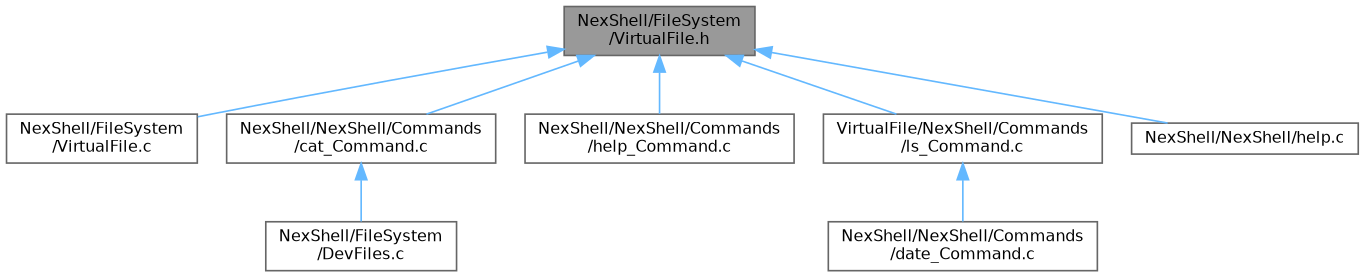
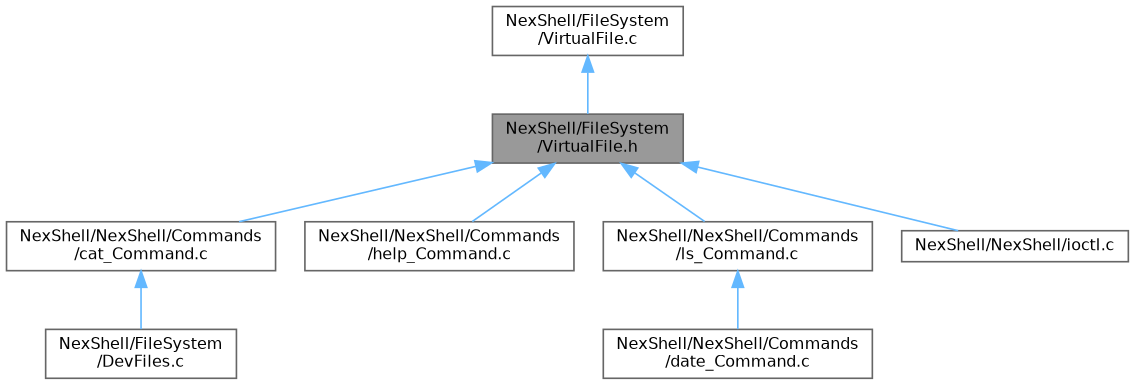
  digraph {
    node [color=grey40 fillcolor=white fontname=Helvetica fontsize=10 shape=box style=filled]
    edge [color=steelblue1 dir=back fontname=Helvetica fontsize=10 labelfontname=Helvetica labelfontsize=10 style=solid]
    n1 [color=gray40 fillcolor=grey60 fontcolor=black height=0.2 label="NexShell/FileSystem\l/VirtualFile.h" width=0.4]
    n2 [height=0.2 label="NexShell/FileSystem\l/VirtualFile.c" width=0.4]
    n3 [height=0.2 label="NexShell/NexShell/Commands\l/cat_Command.c" width=0.4]
    n4 [height=0.2 label="NexShell/NexShell/Commands\l/help_Command.c" width=0.4]
-   n5 [height=0.2 label="VirtualFile/NexShell/Commands\l/ls_Command.c" width=0.4]
-   n6 [height=0.2 label="NexShell/NexShell/help.c" width=0.4]
+   n5 [height=0.2 label="NexShell/NexShell/Commands\l/ls_Command.c" width=0.4]
+   n6 [height=0.2 label="NexShell/NexShell/ioctl.c" width=0.4]
    n7 [height=0.2 label="NexShell/FileSystem\l/DevFiles.c" width=0.4]
    n8 [height=0.2 label="NexShell/NexShell/Commands\l/date_Command.c" width=0.4]
-   n1 -> n2
+   n2 -> n1
    n1 -> n3
    n1 -> n4
    n1 -> n5
    n1 -> n6
    n3 -> n7
    n5 -> n8
  }
